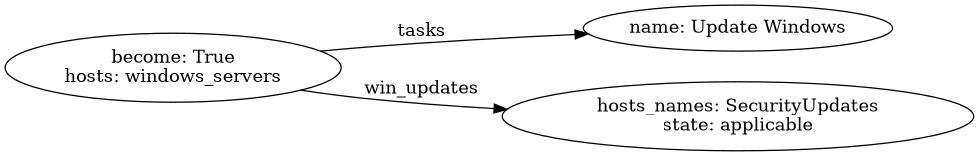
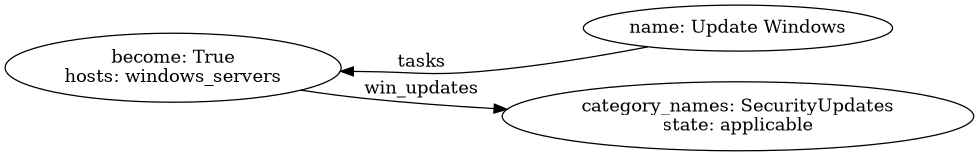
  digraph {
    rankdir=LR
-   n1 [label="hosts_names: SecurityUpdates\nstate: applicable\n"]
+   n1 [label="category_names: SecurityUpdates\nstate: applicable\n"]
    n2 [label="name: Update Windows\n"]
    n3 [label="become: True\nhosts: windows_servers\n"]
    n3 -> n1 [label=win_updates]
-   n3 -> n2 [label=tasks]
+   n2 -> n3 [label=tasks]
  }
